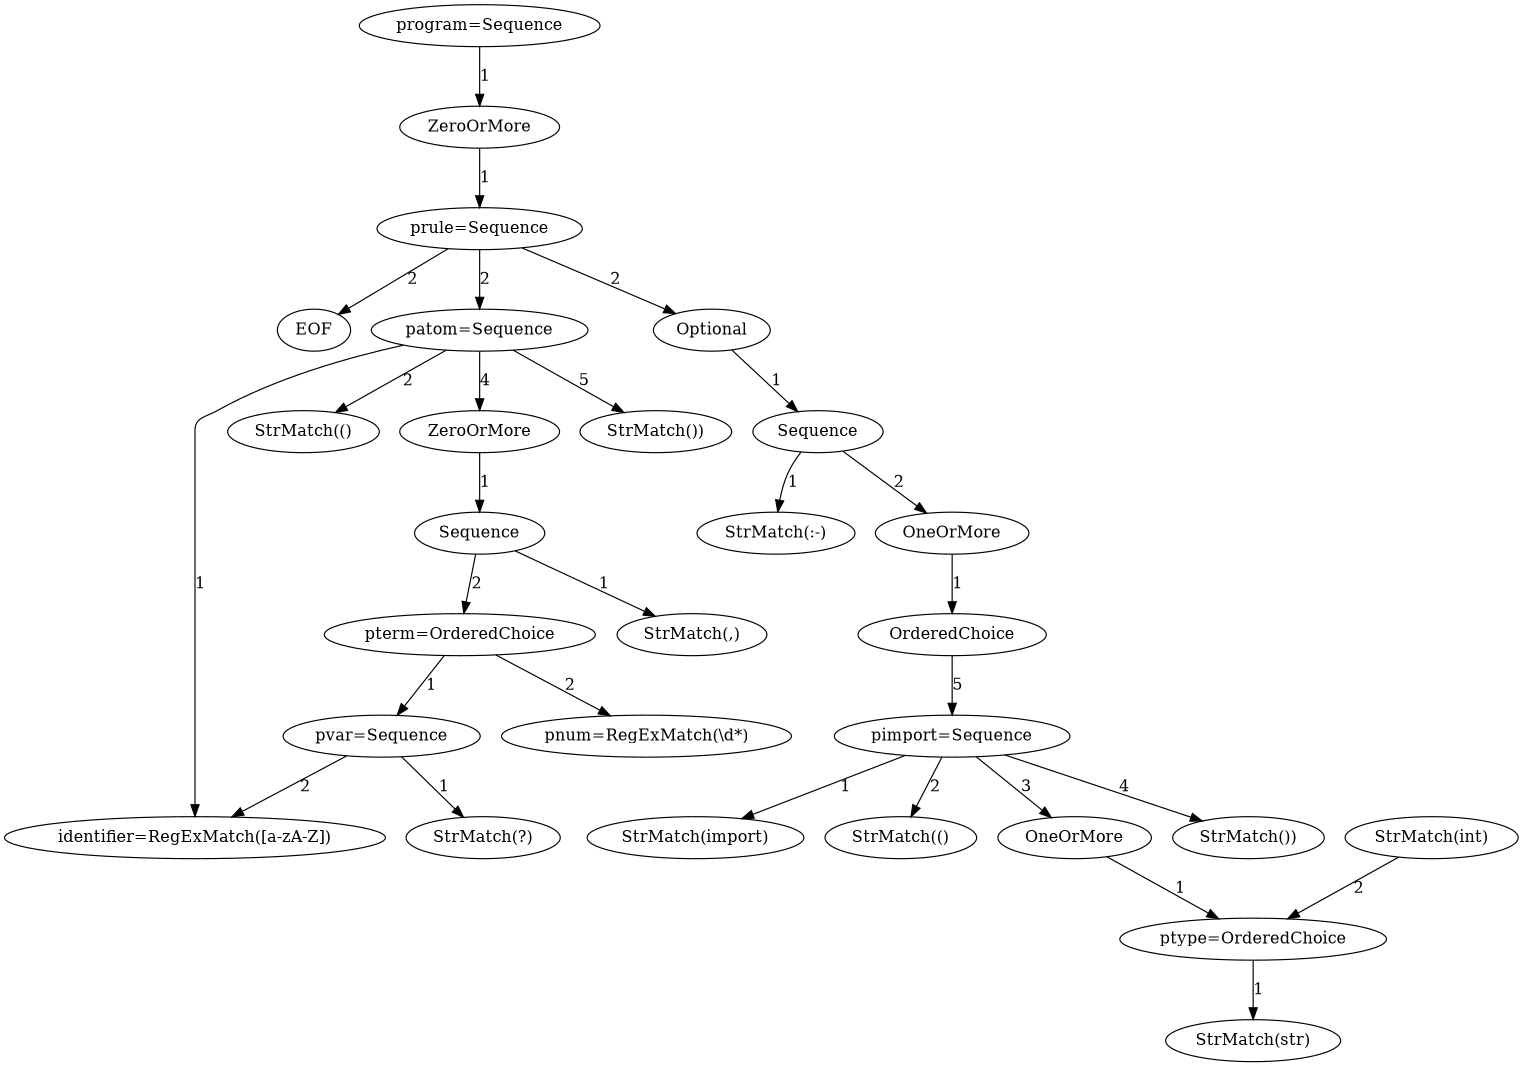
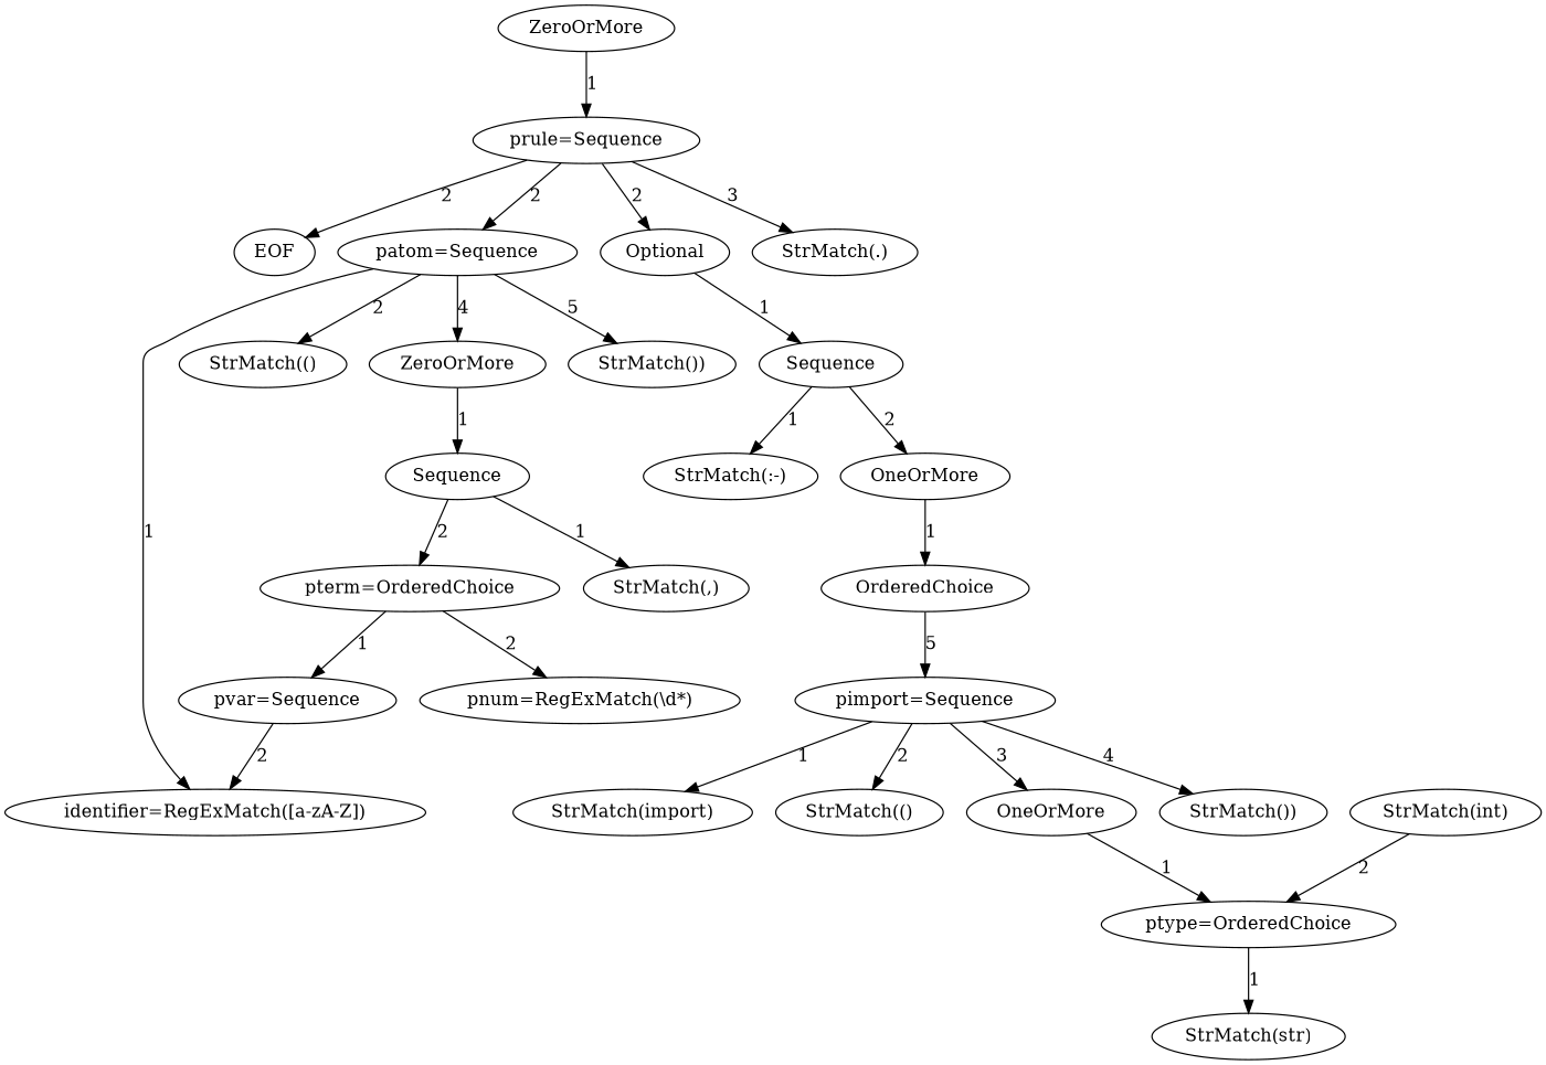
  digraph {
-   n1 [label="program=Sequence"]
    n2 [label=ZeroOrMore]
    n3 [label="prule=Sequence"]
    n4 [label=EOF]
    n5 [label="patom=Sequence"]
    n6 [label=Optional]
+   n7 [label="StrMatch(.)"]
    n8 [label="identifier=RegExMatch([a-zA-Z])"]
    n9 [label="StrMatch(()"]
    n10 [label=ZeroOrMore]
    n11 [label="StrMatch())"]
    n12 [label=Sequence]
    n13 [label="pterm=OrderedChoice"]
    n14 [label="pvar=Sequence"]
    n15 [label="pnum=RegExMatch(\\d*)"]
    n16 [label=Sequence]
-   n17 [label="StrMatch(?)"]
    n18 [label="StrMatch(,)"]
    n19 [label="StrMatch(:-)"]
    n20 [label=OneOrMore]
    n21 [label=OrderedChoice]
    n22 [label="pimport=Sequence"]
    n23 [label="StrMatch(import)"]
    n24 [label="StrMatch(()"]
    n25 [label=OneOrMore]
    n26 [label="StrMatch())"]
    n27 [label="ptype=OrderedChoice"]
    n28 [label="StrMatch(str)"]
    n29 [label="StrMatch(int)"]
-   n1 -> n2 [label=1]
    n2 -> n3 [label=1]
    n3 -> n4 [label=2]
    n3 -> n5 [label=2]
    n3 -> n6 [label=2]
+   n3 -> n7 [label=3]
    n5 -> n8 [label=1]
    n5 -> n9 [label=2]
    n5 -> n10 [label=4]
    n5 -> n11 [label=5]
    n6 -> n12 [label=1]
    n10 -> n16 [label=1]
    n12 -> n19 [label=1]
    n12 -> n20 [label=2]
    n13 -> n14 [label=1]
    n13 -> n15 [label=2]
    n14 -> n8 [label=2]
-   n14 -> n17 [label=1]
    n16 -> n13 [label=2]
    n16 -> n18 [label=1]
    n20 -> n21 [label=1]
    n21 -> n22 [label=5]
    n22 -> n23 [label=1]
    n22 -> n24 [label=2]
    n22 -> n25 [label=3]
    n22 -> n26 [label=4]
    n25 -> n27 [label=1]
    n27 -> n28 [label=1]
    n29 -> n27 [label=2]
  }
